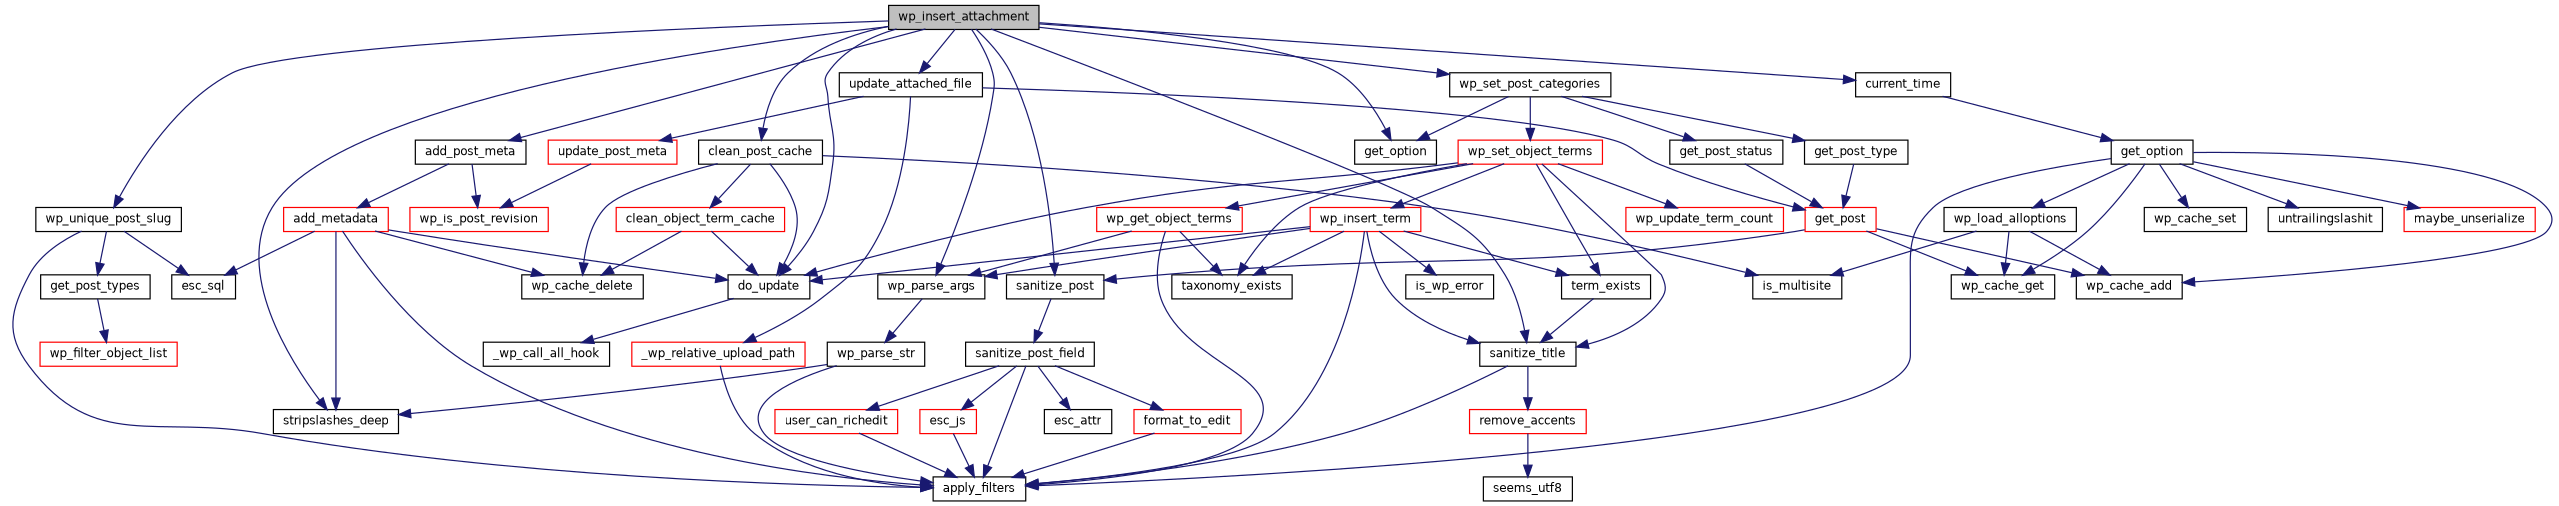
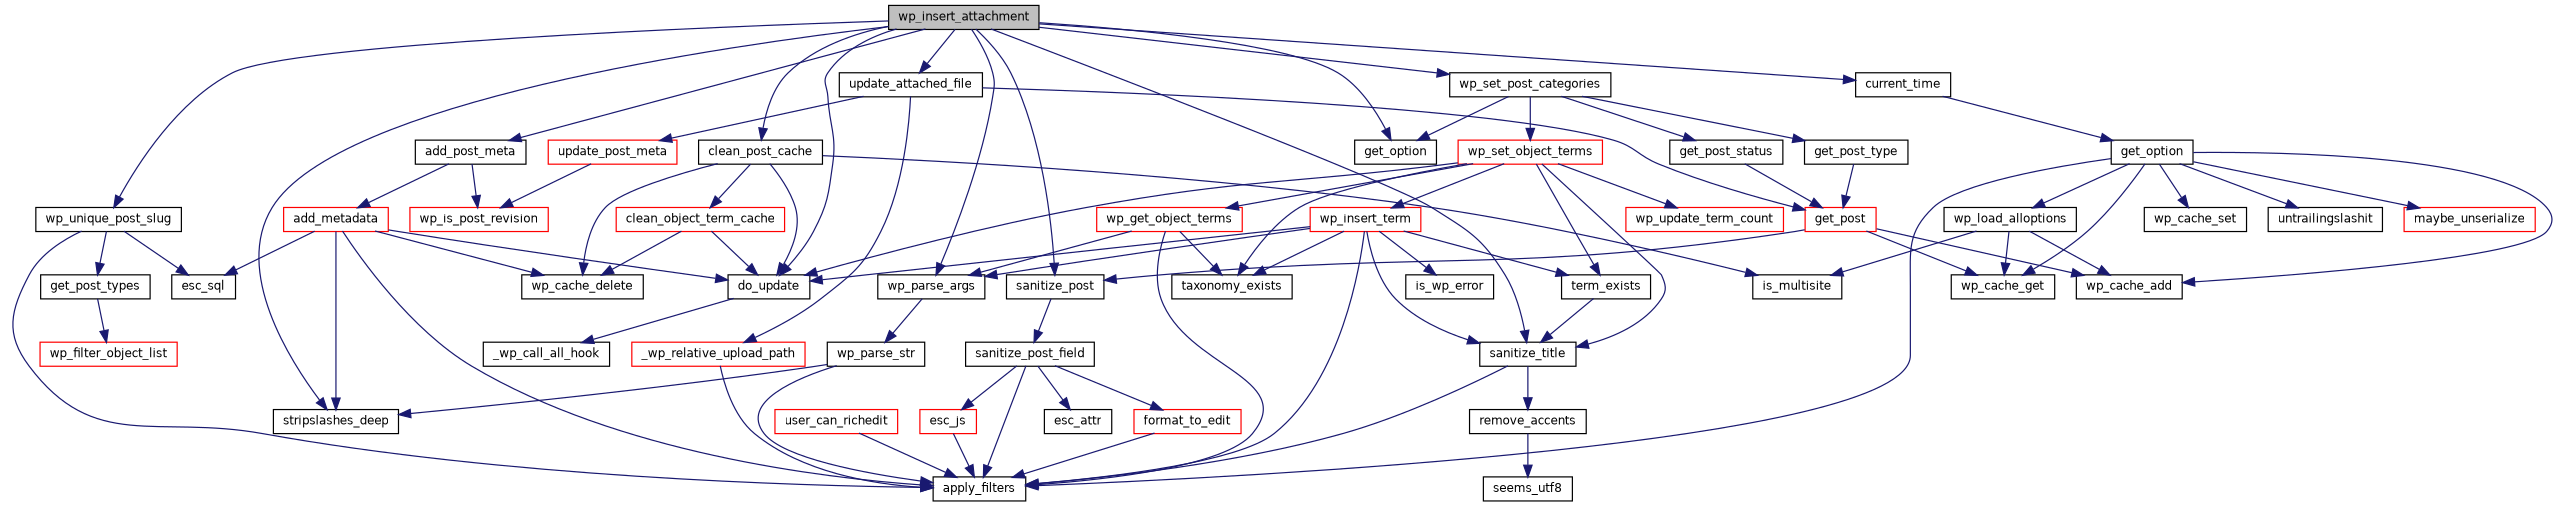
  digraph {
    rankdir=TB
    node [color=black fillcolor=white fontname=Helvetica fontsize=10 shape=record style=filled]
    edge [color=midnightblue fontname=Helvetica fontsize=10 labelfontname=Helvetica labelfontsize=10 style=solid]
    n1 [fillcolor=grey75 fontcolor=black height=0.2 label=wp_insert_attachment width=0.4]
    n2 [height=0.2 label=get_option width=0.4]
    n3 [height=0.2 label=wp_parse_args width=0.4]
    n4 [height=0.2 label=stripslashes_deep width=0.4]
    n5 [height=0.2 label=sanitize_post width=0.4]
    n6 [height=0.2 label=sanitize_title width=0.4]
    n7 [height=0.2 label=wp_unique_post_slug width=0.4]
    n8 [height=0.2 label=current_time width=0.4]
    n9 [height=0.2 label=wp_set_post_categories width=0.4]
    n10 [height=0.2 label=do_update width=0.4]
    n11 [height=0.2 label=update_attached_file width=0.4]
    n12 [height=0.2 label=clean_post_cache width=0.4]
    n13 [height=0.2 label=add_post_meta width=0.4]
    n14 [height=0.2 label=wp_parse_str width=0.4]
    n15 [height=0.2 label=sanitize_post_field width=0.4]
    n16 [height=0.2 label=apply_filters width=0.4]
-   n17 [color=red height=0.2 label=remove_accents width=0.4]
+   n17 [height=0.2 label=remove_accents width=0.4]
    n18 [height=0.2 label=get_post_types width=0.4]
    n19 [height=0.2 label=esc_sql width=0.4]
    n20 [height=0.2 label=get_option width=0.4]
    n21 [height=0.2 label=get_post_type width=0.4]
    n22 [height=0.2 label=get_post_status width=0.4]
    n23 [color=red height=0.2 label=wp_set_object_terms width=0.4]
    n24 [height=0.2 label=_wp_call_all_hook width=0.4]
    n25 [color=red height=0.2 label=get_post width=0.4]
    n26 [color=red height=0.2 label=_wp_relative_upload_path width=0.4]
    n27 [color=red height=0.2 label=update_post_meta width=0.4]
    n28 [height=0.2 label=is_multisite width=0.4]
    n29 [height=0.2 label=wp_cache_delete width=0.4]
    n30 [color=red height=0.2 label=clean_object_term_cache width=0.4]
    n31 [color=red height=0.2 label=wp_is_post_revision width=0.4]
    n32 [color=red height=0.2 label=add_metadata width=0.4]
    n33 [color=red height=0.2 label=format_to_edit width=0.4]
    n34 [color=red height=0.2 label=user_can_richedit width=0.4]
    n35 [height=0.2 label=esc_attr width=0.4]
    n36 [color=red height=0.2 label=esc_js width=0.4]
    n37 [height=0.2 label=seems_utf8 width=0.4]
    n38 [color=red height=0.2 label=wp_filter_object_list width=0.4]
    n39 [height=0.2 label=wp_cache_get width=0.4]
    n40 [height=0.2 label=wp_load_alloptions width=0.4]
    n41 [height=0.2 label=wp_cache_add width=0.4]
    n42 [height=0.2 label=wp_cache_set width=0.4]
    n43 [height=0.2 label=untrailingslashit width=0.4]
    n44 [color=red height=0.2 label=maybe_unserialize width=0.4]
    n45 [height=0.2 label=taxonomy_exists width=0.4]
    n46 [color=red height=0.2 label=wp_get_object_terms width=0.4]
    n47 [height=0.2 label=term_exists width=0.4]
    n48 [color=red height=0.2 label=wp_insert_term width=0.4]
    n49 [color=red height=0.2 label=wp_update_term_count width=0.4]
    n50 [height=0.2 label=is_wp_error width=0.4]
    n1 -> n2
    n1 -> n3
    n1 -> n4
    n1 -> n5
    n1 -> n6
    n1 -> n7
    n1 -> n8
    n1 -> n9
    n1 -> n10
    n1 -> n11
    n1 -> n12
    n1 -> n13
    n3 -> n14
    n5 -> n15
    n6 -> n16
    n6 -> n17
    n7 -> n16
    n7 -> n18
    n7 -> n19
    n8 -> n20
    n9 -> n2
    n9 -> n21
    n9 -> n22
    n9 -> n23
    n10 -> n24
    n11 -> n25
    n11 -> n26
    n11 -> n27
    n12 -> n10
    n12 -> n28
    n12 -> n29
    n12 -> n30
    n13 -> n31
    n13 -> n32
    n14 -> n4
    n14 -> n16
    n15 -> n16
    n15 -> n33
-   n15 -> n34
    n15 -> n35
    n15 -> n36
    n17 -> n37
    n18 -> n38
    n20 -> n16
    n20 -> n39
    n20 -> n40
    n20 -> n41
    n20 -> n42
    n20 -> n43
    n20 -> n44
    n21 -> n25
    n22 -> n25
    n23 -> n6
    n23 -> n10
    n23 -> n45
    n23 -> n46
    n23 -> n47
    n23 -> n48
    n23 -> n49
    n25 -> n5
    n25 -> n39
    n25 -> n41
    n26 -> n16
    n27 -> n31
    n30 -> n10
    n30 -> n29
    n32 -> n4
    n32 -> n10
    n32 -> n16
    n32 -> n19
    n32 -> n29
    n33 -> n16
    n34 -> n16
    n36 -> n16
    n40 -> n28
    n40 -> n39
    n40 -> n41
    n46 -> n3
    n46 -> n16
    n46 -> n45
    n47 -> n6
    n48 -> n3
    n48 -> n6
    n48 -> n10
    n48 -> n16
    n48 -> n45
    n48 -> n47
    n48 -> n50
  }
